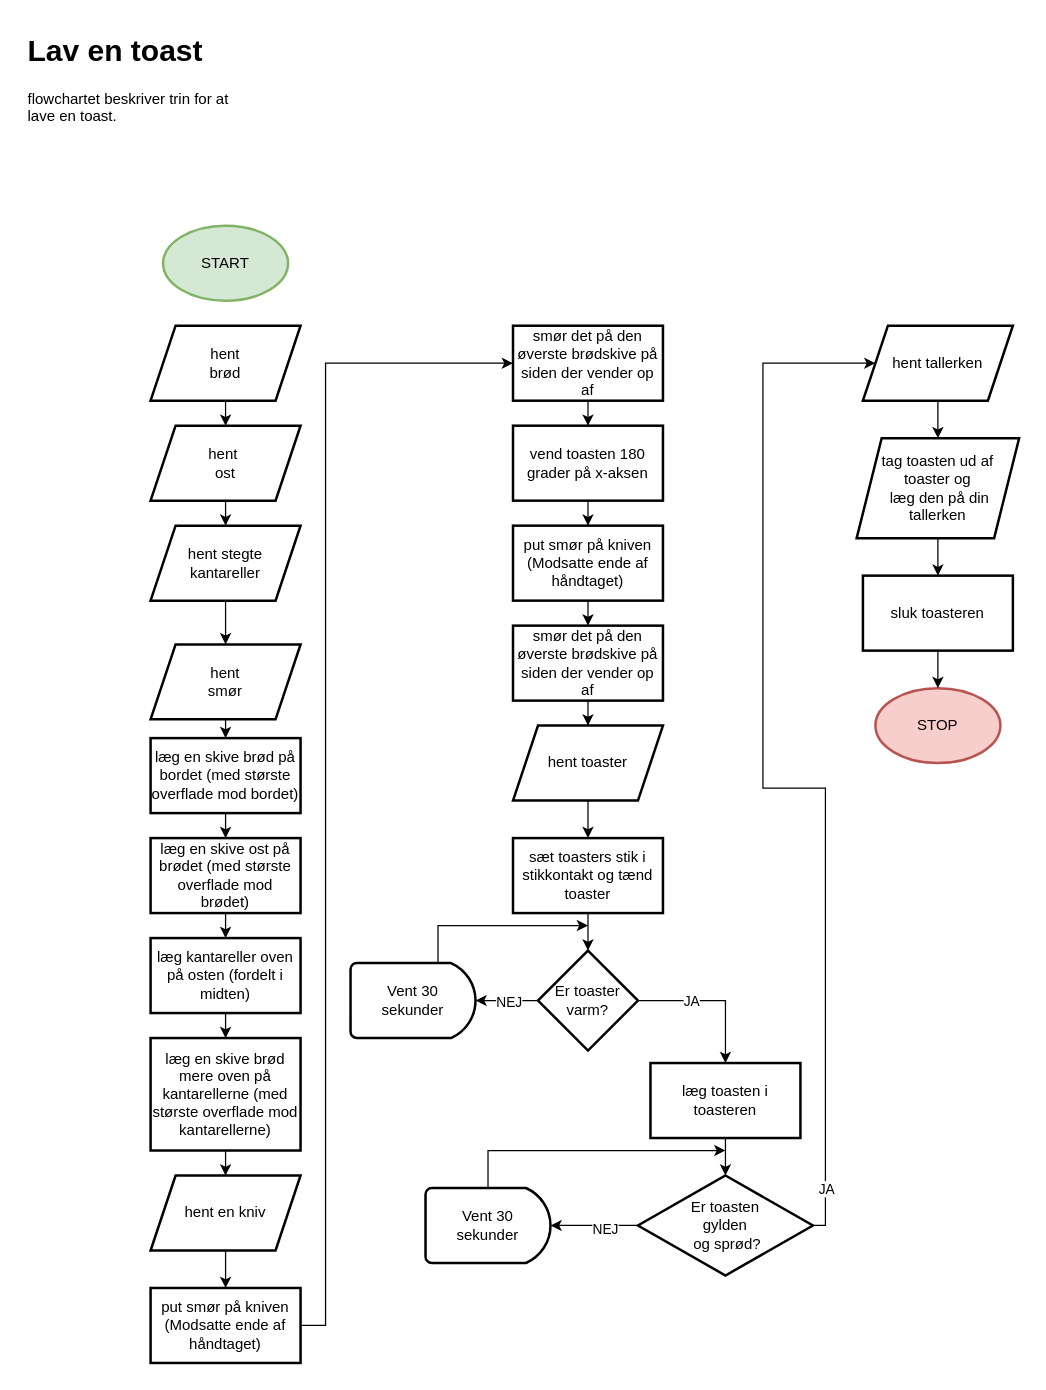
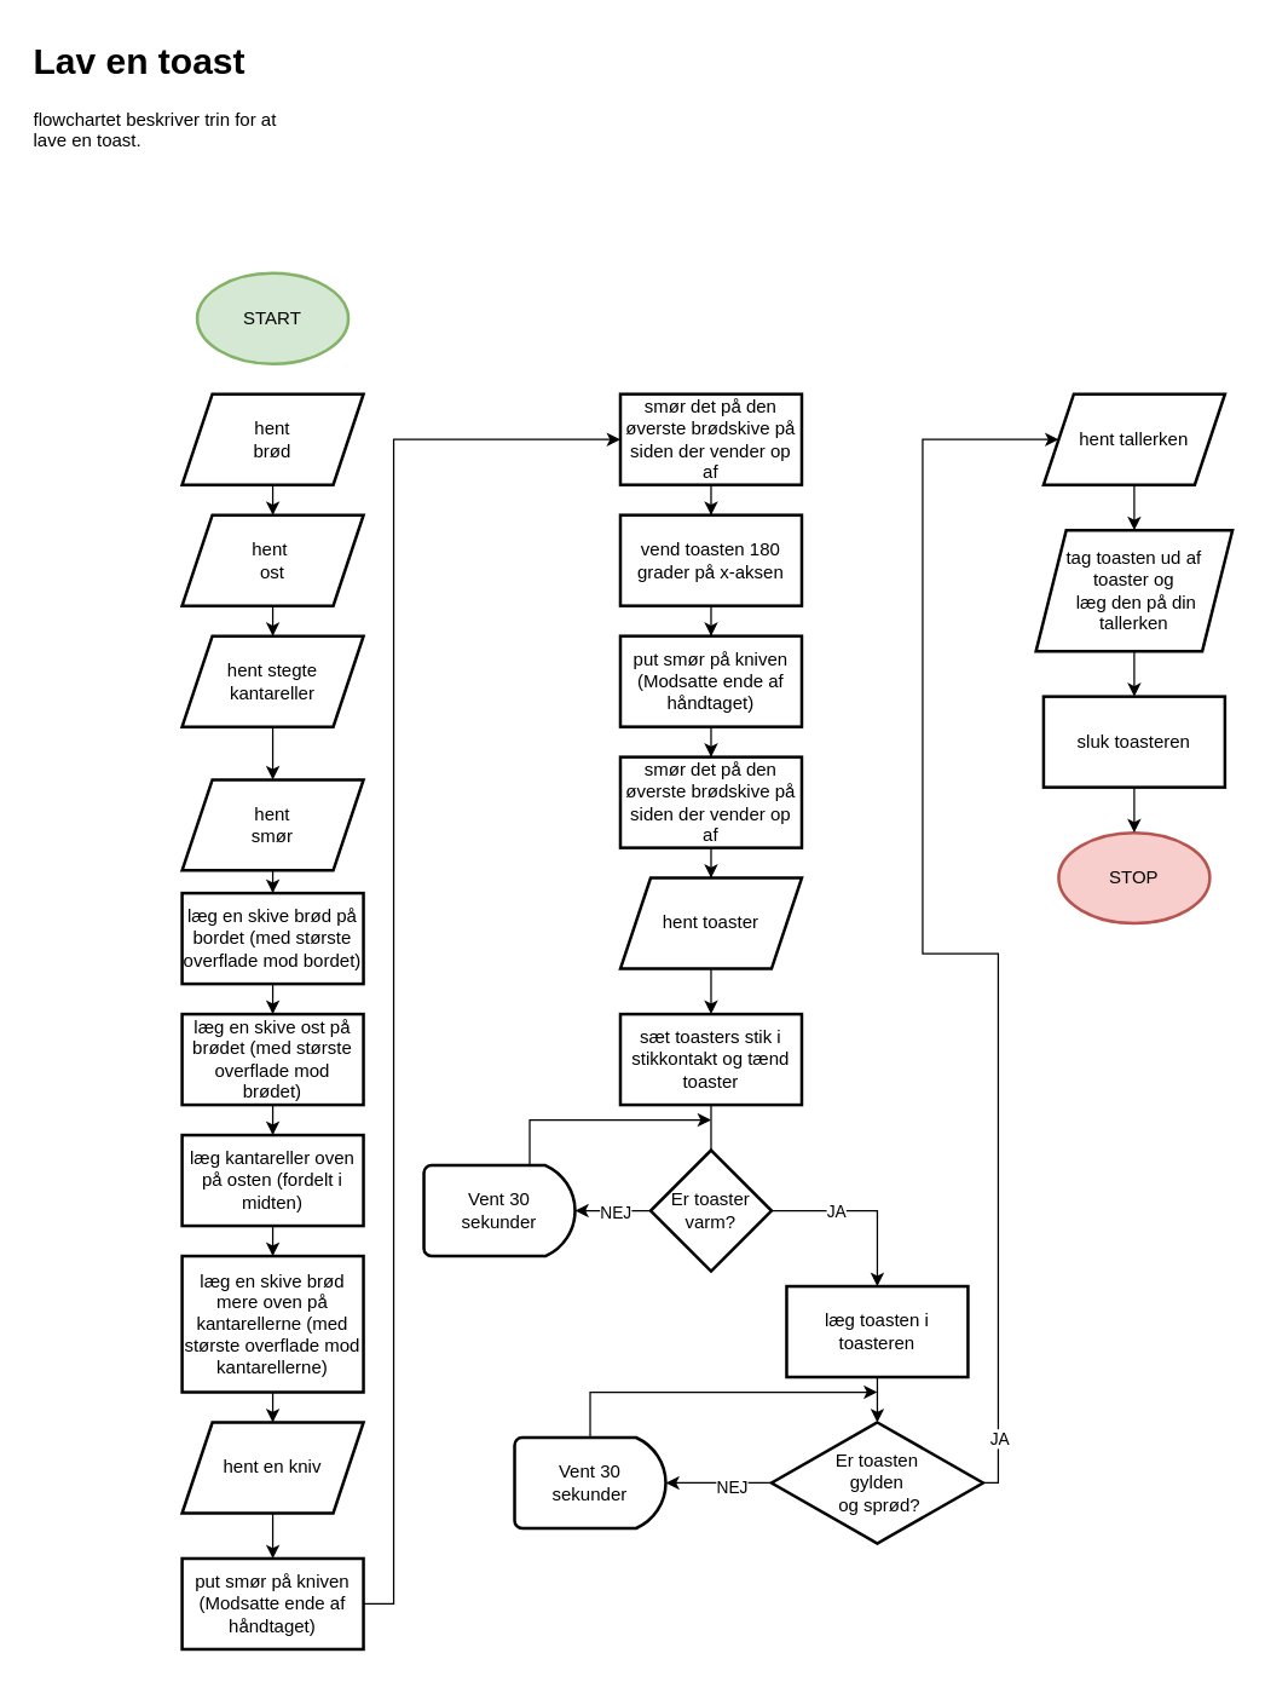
  <mxCell id="0" />
  <mxCell id="1" parent="0" />
  <mxCell id="2" value="&lt;h1 style=&quot;margin-top: 0px;&quot;&gt;Lav en toast&lt;br&gt;&lt;/h1&gt;&lt;p&gt;flowchartet beskriver trin for at lave en toast.&lt;br&gt;&lt;/p&gt;" style="text;html=1;whiteSpace=wrap;overflow=hidden;rounded=0;" vertex="1" parent="1"><mxGeometry x="20" y="20" width="180" height="80" as="geometry" /></mxCell>
  <mxCell id="3" value="START" style="strokeWidth=2;html=1;shape=mxgraph.flowchart.start_1;whiteSpace=wrap;fillColor=#d5e8d4;strokeColor=#82b366;" vertex="1" parent="1"><mxGeometry x="130" y="180" width="100" height="60" as="geometry" /></mxCell>
  <mxCell id="4" value="" style="edgeStyle=orthogonalEdgeStyle;rounded=0;orthogonalLoop=1;jettySize=auto;html=1;" edge="1" parent="1" source="5" target="7"><mxGeometry relative="1" as="geometry" /></mxCell>
  <mxCell id="5" value="&lt;div&gt;hent&lt;/div&gt;&lt;div&gt;brød&lt;br&gt;&lt;/div&gt;" style="shape=parallelogram;perimeter=parallelogramPerimeter;whiteSpace=wrap;html=1;fixedSize=1;strokeWidth=2;" vertex="1" parent="1"><mxGeometry x="120" y="260" width="120" height="60" as="geometry" /></mxCell>
  <mxCell id="6" value="" style="edgeStyle=orthogonalEdgeStyle;rounded=0;orthogonalLoop=1;jettySize=auto;html=1;" edge="1" parent="1" source="7" target="9"><mxGeometry relative="1" as="geometry" /></mxCell>
  <mxCell id="7" value="&lt;div&gt;hent&amp;nbsp;&lt;/div&gt;&lt;div&gt;ost&lt;/div&gt;" style="shape=parallelogram;perimeter=parallelogramPerimeter;whiteSpace=wrap;html=1;fixedSize=1;strokeWidth=2;" vertex="1" parent="1"><mxGeometry x="120" y="340" width="120" height="60" as="geometry" /></mxCell>
  <mxCell id="8" value="" style="edgeStyle=orthogonalEdgeStyle;rounded=0;orthogonalLoop=1;jettySize=auto;html=1;" edge="1" parent="1" source="9" target="11"><mxGeometry relative="1" as="geometry" /></mxCell>
  <mxCell id="9" value="&lt;div&gt;hent stegte&lt;/div&gt;&lt;div&gt;kantareller&lt;br&gt;&lt;/div&gt;" style="shape=parallelogram;perimeter=parallelogramPerimeter;whiteSpace=wrap;html=1;fixedSize=1;strokeWidth=2;" vertex="1" parent="1"><mxGeometry x="120" y="420" width="120" height="60" as="geometry" /></mxCell>
  <mxCell id="10" value="" style="edgeStyle=orthogonalEdgeStyle;rounded=0;orthogonalLoop=1;jettySize=auto;html=1;" edge="1" parent="1" source="11" target="13"><mxGeometry relative="1" as="geometry" /></mxCell>
  <mxCell id="11" value="&lt;div&gt;hent &lt;br&gt;&lt;/div&gt;&lt;div&gt;smør&lt;br&gt;&lt;/div&gt;" style="shape=parallelogram;perimeter=parallelogramPerimeter;whiteSpace=wrap;html=1;fixedSize=1;strokeWidth=2;" vertex="1" parent="1"><mxGeometry x="120" y="515" width="120" height="60" as="geometry" /></mxCell>
  <mxCell id="12" value="" style="edgeStyle=orthogonalEdgeStyle;rounded=0;orthogonalLoop=1;jettySize=auto;html=1;" edge="1" parent="1" source="13" target="15"><mxGeometry relative="1" as="geometry" /></mxCell>
  <mxCell id="13" value="læg en skive brød på bordet (med største overflade mod bordet)" style="whiteSpace=wrap;html=1;strokeWidth=2;" vertex="1" parent="1"><mxGeometry x="120" y="590" width="120" height="60" as="geometry" /></mxCell>
  <mxCell id="14" value="" style="edgeStyle=orthogonalEdgeStyle;rounded=0;orthogonalLoop=1;jettySize=auto;html=1;" edge="1" parent="1" source="15" target="17"><mxGeometry relative="1" as="geometry" /></mxCell>
  <mxCell id="15" value="læg en skive ost på brødet (med største overflade mod brødet)" style="whiteSpace=wrap;html=1;strokeWidth=2;" vertex="1" parent="1"><mxGeometry x="120" y="670" width="120" height="60" as="geometry" /></mxCell>
  <mxCell id="16" value="" style="edgeStyle=orthogonalEdgeStyle;rounded=0;orthogonalLoop=1;jettySize=auto;html=1;" edge="1" parent="1" source="17" target="19"><mxGeometry relative="1" as="geometry" /></mxCell>
  <mxCell id="17" value="læg kantareller oven på osten (fordelt i midten)" style="whiteSpace=wrap;html=1;strokeWidth=2;" vertex="1" parent="1"><mxGeometry x="120" y="750" width="120" height="60" as="geometry" /></mxCell>
  <mxCell id="18" value="" style="edgeStyle=orthogonalEdgeStyle;rounded=0;orthogonalLoop=1;jettySize=auto;html=1;" edge="1" parent="1" source="19" target="21"><mxGeometry relative="1" as="geometry" /></mxCell>
  <mxCell id="19" value="læg en skive brød mere oven på kantarellerne (med største overflade mod kantarellerne)" style="whiteSpace=wrap;html=1;strokeWidth=2;" vertex="1" parent="1"><mxGeometry x="120" y="830" width="120" height="90" as="geometry" /></mxCell>
  <mxCell id="20" value="" style="edgeStyle=orthogonalEdgeStyle;rounded=0;orthogonalLoop=1;jettySize=auto;html=1;" edge="1" parent="1" source="21" target="23"><mxGeometry relative="1" as="geometry" /></mxCell>
  <mxCell id="21" value="hent en kniv" style="shape=parallelogram;perimeter=parallelogramPerimeter;whiteSpace=wrap;html=1;fixedSize=1;strokeWidth=2;" vertex="1" parent="1"><mxGeometry x="120" y="940" width="120" height="60" as="geometry" /></mxCell>
  <mxCell id="22" value="" style="edgeStyle=orthogonalEdgeStyle;rounded=0;orthogonalLoop=1;jettySize=auto;html=1;entryX=0;entryY=0.5;entryDx=0;entryDy=0;" edge="1" parent="1" target="25"><mxGeometry relative="1" as="geometry"><mxPoint x="190" y="1060" as="sourcePoint" /><mxPoint x="290" y="290" as="targetPoint" /><Array as="points"><mxPoint x="260" y="1060" /><mxPoint x="260" y="290" /></Array></mxGeometry></mxCell>
  <mxCell id="23" value="put smør på kniven (Modsatte ende af håndtaget)" style="whiteSpace=wrap;html=1;strokeWidth=2;" vertex="1" parent="1"><mxGeometry x="120" y="1030" width="120" height="60" as="geometry" /></mxCell>
  <mxCell id="24" value="" style="edgeStyle=orthogonalEdgeStyle;rounded=0;orthogonalLoop=1;jettySize=auto;html=1;" edge="1" parent="1" source="25" target="27"><mxGeometry relative="1" as="geometry" /></mxCell>
  <mxCell id="25" value="smør det på den øverste brødskive på siden der vender op af" style="whiteSpace=wrap;html=1;strokeWidth=2;" vertex="1" parent="1"><mxGeometry x="410" y="260" width="120" height="60" as="geometry" /></mxCell>
  <mxCell id="26" value="" style="edgeStyle=orthogonalEdgeStyle;rounded=0;orthogonalLoop=1;jettySize=auto;html=1;" edge="1" parent="1" source="27" target="29"><mxGeometry relative="1" as="geometry" /></mxCell>
  <mxCell id="27" value="vend toasten 180 grader på x-aksen " style="whiteSpace=wrap;html=1;strokeWidth=2;" vertex="1" parent="1"><mxGeometry x="410" y="340" width="120" height="60" as="geometry" /></mxCell>
  <mxCell id="28" value="" style="edgeStyle=orthogonalEdgeStyle;rounded=0;orthogonalLoop=1;jettySize=auto;html=1;" edge="1" parent="1" source="29" target="31"><mxGeometry relative="1" as="geometry" /></mxCell>
  <mxCell id="29" value="put smør på kniven (Modsatte ende af håndtaget)" style="whiteSpace=wrap;html=1;strokeWidth=2;" vertex="1" parent="1"><mxGeometry x="410" y="420" width="120" height="60" as="geometry" /></mxCell>
  <mxCell id="30" value="" style="edgeStyle=orthogonalEdgeStyle;rounded=0;orthogonalLoop=1;jettySize=auto;html=1;" edge="1" parent="1" source="31" target="33"><mxGeometry relative="1" as="geometry" /></mxCell>
  <mxCell id="31" value="smør det på den øverste brødskive på siden der vender op af" style="whiteSpace=wrap;html=1;strokeWidth=2;" vertex="1" parent="1"><mxGeometry x="410" y="500" width="120" height="60" as="geometry" /></mxCell>
  <mxCell id="32" value="" style="edgeStyle=orthogonalEdgeStyle;rounded=0;orthogonalLoop=1;jettySize=auto;html=1;" edge="1" parent="1" source="33" target="35"><mxGeometry relative="1" as="geometry" /></mxCell>
  <mxCell id="33" value="hent toaster" style="shape=parallelogram;perimeter=parallelogramPerimeter;whiteSpace=wrap;html=1;fixedSize=1;strokeWidth=2;" vertex="1" parent="1"><mxGeometry x="410" y="580" width="120" height="60" as="geometry" /></mxCell>
- <mxCell id="34" value="" style="edgeStyle=orthogonalEdgeStyle;rounded=0;orthogonalLoop=1;jettySize=auto;html=1;" edge="1" parent="1" source="35" target="38"><mxGeometry relative="1" as="geometry" /></mxCell>
+ <mxCell id="34" value="" style="edgeStyle=orthogonalEdgeStyle;rounded=0;orthogonalLoop=1;jettySize=auto;html=1;endArrow=none;" edge="1" parent="1" source="35" target="38"><mxGeometry relative="1" as="geometry" /></mxCell>
  <mxCell id="35" value="sæt toasters stik i stikkontakt og tænd toaster" style="whiteSpace=wrap;html=1;strokeWidth=2;" vertex="1" parent="1"><mxGeometry x="410" y="670" width="120" height="60" as="geometry" /></mxCell>
  <mxCell id="36" value="" style="edgeStyle=orthogonalEdgeStyle;rounded=0;orthogonalLoop=1;jettySize=auto;html=1;" edge="1" parent="1" source="38" target="40"><mxGeometry relative="1" as="geometry" /></mxCell>
  <mxCell id="37" value="JA" style="edgeLabel;html=1;align=center;verticalAlign=middle;resizable=0;points=[];" vertex="1" connectable="0" parent="36"><mxGeometry x="-0.293" relative="1" as="geometry"><mxPoint as="offset" /></mxGeometry></mxCell>
  <mxCell id="38" value="&lt;div&gt;Er toaster &lt;br&gt;&lt;/div&gt;&lt;div&gt;varm?&lt;br&gt;&lt;/div&gt;" style="rhombus;whiteSpace=wrap;html=1;strokeWidth=2;" vertex="1" parent="1"><mxGeometry x="430" y="760" width="80" height="80" as="geometry" /></mxCell>
  <mxCell id="39" value="" style="edgeStyle=orthogonalEdgeStyle;rounded=0;orthogonalLoop=1;jettySize=auto;html=1;" edge="1" parent="1" source="40" target="47"><mxGeometry relative="1" as="geometry" /></mxCell>
  <mxCell id="40" value="læg toasten i toasteren" style="whiteSpace=wrap;html=1;strokeWidth=2;" vertex="1" parent="1"><mxGeometry x="520" y="850" width="120" height="60" as="geometry" /></mxCell>
  <mxCell id="41" style="edgeStyle=orthogonalEdgeStyle;rounded=0;orthogonalLoop=1;jettySize=auto;html=1;exitX=0.5;exitY=0;exitDx=0;exitDy=0;exitPerimeter=0;" edge="1" parent="1" source="42"><mxGeometry relative="1" as="geometry"><mxPoint x="470" y="740" as="targetPoint" /><Array as="points"><mxPoint x="350" y="740" /></Array></mxGeometry></mxCell>
  <mxCell id="42" value="&lt;div&gt;Vent 30&lt;/div&gt;&lt;div&gt;sekunder&lt;br&gt;&lt;/div&gt;" style="strokeWidth=2;html=1;shape=mxgraph.flowchart.delay;whiteSpace=wrap;" vertex="1" parent="1"><mxGeometry x="280" y="770" width="100" height="60" as="geometry" /></mxCell>
  <mxCell id="43" style="edgeStyle=orthogonalEdgeStyle;rounded=0;orthogonalLoop=1;jettySize=auto;html=1;exitX=0;exitY=0.5;exitDx=0;exitDy=0;entryX=1;entryY=0.5;entryDx=0;entryDy=0;entryPerimeter=0;" edge="1" parent="1" source="38" target="42"><mxGeometry relative="1" as="geometry" /></mxCell>
  <mxCell id="44" value="NEJ" style="edgeLabel;html=1;align=center;verticalAlign=middle;resizable=0;points=[];" vertex="1" connectable="0" parent="43"><mxGeometry x="-0.039" y="1" relative="1" as="geometry"><mxPoint as="offset" /></mxGeometry></mxCell>
  <mxCell id="45" value="" style="edgeStyle=orthogonalEdgeStyle;rounded=0;orthogonalLoop=1;jettySize=auto;html=1;" edge="1" parent="1" source="47" target="53"><mxGeometry relative="1" as="geometry"><Array as="points"><mxPoint x="660" y="980" /><mxPoint x="660" y="630" /><mxPoint x="610" y="630" /><mxPoint x="610" y="290" /></Array></mxGeometry></mxCell>
  <mxCell id="46" value="JA" style="edgeLabel;html=1;align=center;verticalAlign=middle;resizable=0;points=[];" vertex="1" connectable="0" parent="45"><mxGeometry x="-0.11" y="4" relative="1" as="geometry"><mxPoint x="14" y="316" as="offset" /></mxGeometry></mxCell>
  <mxCell id="47" value="&lt;div&gt;Er toasten&lt;/div&gt;&lt;div&gt;gylden&lt;/div&gt;&lt;div&gt;&amp;nbsp;og sprød?&lt;br&gt;&lt;/div&gt;" style="rhombus;whiteSpace=wrap;html=1;strokeWidth=2;" vertex="1" parent="1"><mxGeometry x="510" y="940" width="140" height="80" as="geometry" /></mxCell>
  <mxCell id="48" style="edgeStyle=orthogonalEdgeStyle;rounded=0;orthogonalLoop=1;jettySize=auto;html=1;exitX=0.5;exitY=0;exitDx=0;exitDy=0;exitPerimeter=0;" edge="1" parent="1" source="49"><mxGeometry relative="1" as="geometry"><mxPoint x="580" y="920" as="targetPoint" /><Array as="points"><mxPoint x="390" y="920" /></Array></mxGeometry></mxCell>
  <mxCell id="49" value="&lt;div&gt;Vent 30&lt;/div&gt;&lt;div&gt;sekunder&lt;br&gt;&lt;/div&gt;" style="strokeWidth=2;html=1;shape=mxgraph.flowchart.delay;whiteSpace=wrap;" vertex="1" parent="1"><mxGeometry x="340" y="950" width="100" height="60" as="geometry" /></mxCell>
  <mxCell id="50" style="edgeStyle=orthogonalEdgeStyle;rounded=0;orthogonalLoop=1;jettySize=auto;html=1;exitX=0;exitY=0.5;exitDx=0;exitDy=0;entryX=1;entryY=0.5;entryDx=0;entryDy=0;entryPerimeter=0;" edge="1" parent="1" source="47" target="49"><mxGeometry relative="1" as="geometry" /></mxCell>
  <mxCell id="51" value="NEJ" style="edgeLabel;html=1;align=center;verticalAlign=middle;resizable=0;points=[];" vertex="1" connectable="0" parent="50"><mxGeometry x="-0.222" y="2" relative="1" as="geometry"><mxPoint as="offset" /></mxGeometry></mxCell>
  <mxCell id="52" value="" style="edgeStyle=orthogonalEdgeStyle;rounded=0;orthogonalLoop=1;jettySize=auto;html=1;" edge="1" parent="1" source="53" target="55"><mxGeometry relative="1" as="geometry" /></mxCell>
  <mxCell id="53" value="hent tallerken" style="shape=parallelogram;perimeter=parallelogramPerimeter;whiteSpace=wrap;html=1;fixedSize=1;strokeWidth=2;" vertex="1" parent="1"><mxGeometry x="690" y="260" width="120" height="60" as="geometry" /></mxCell>
  <mxCell id="54" value="" style="edgeStyle=orthogonalEdgeStyle;rounded=0;orthogonalLoop=1;jettySize=auto;html=1;" edge="1" parent="1" source="55" target="56"><mxGeometry relative="1" as="geometry" /></mxCell>
  <mxCell id="55" value="&lt;div&gt;tag toasten ud af toaster og&lt;/div&gt;&lt;div&gt;&amp;nbsp;læg den på din tallerken&lt;/div&gt;" style="shape=parallelogram;perimeter=parallelogramPerimeter;whiteSpace=wrap;html=1;fixedSize=1;strokeWidth=2;" vertex="1" parent="1"><mxGeometry x="685" y="350" width="130" height="80" as="geometry" /></mxCell>
  <mxCell id="56" value="sluk toasteren" style="whiteSpace=wrap;html=1;strokeWidth=2;" vertex="1" parent="1"><mxGeometry x="690" y="460" width="120" height="60" as="geometry" /></mxCell>
  <mxCell id="57" value="STOP" style="strokeWidth=2;html=1;shape=mxgraph.flowchart.start_1;whiteSpace=wrap;fillColor=#f8cecc;strokeColor=#b85450;" vertex="1" parent="1"><mxGeometry x="700" y="550" width="100" height="60" as="geometry" /></mxCell>
  <mxCell id="58" style="edgeStyle=orthogonalEdgeStyle;rounded=0;orthogonalLoop=1;jettySize=auto;html=1;exitX=0.5;exitY=1;exitDx=0;exitDy=0;entryX=0.5;entryY=0;entryDx=0;entryDy=0;entryPerimeter=0;" edge="1" parent="1" source="56" target="57"><mxGeometry relative="1" as="geometry" /></mxCell>
